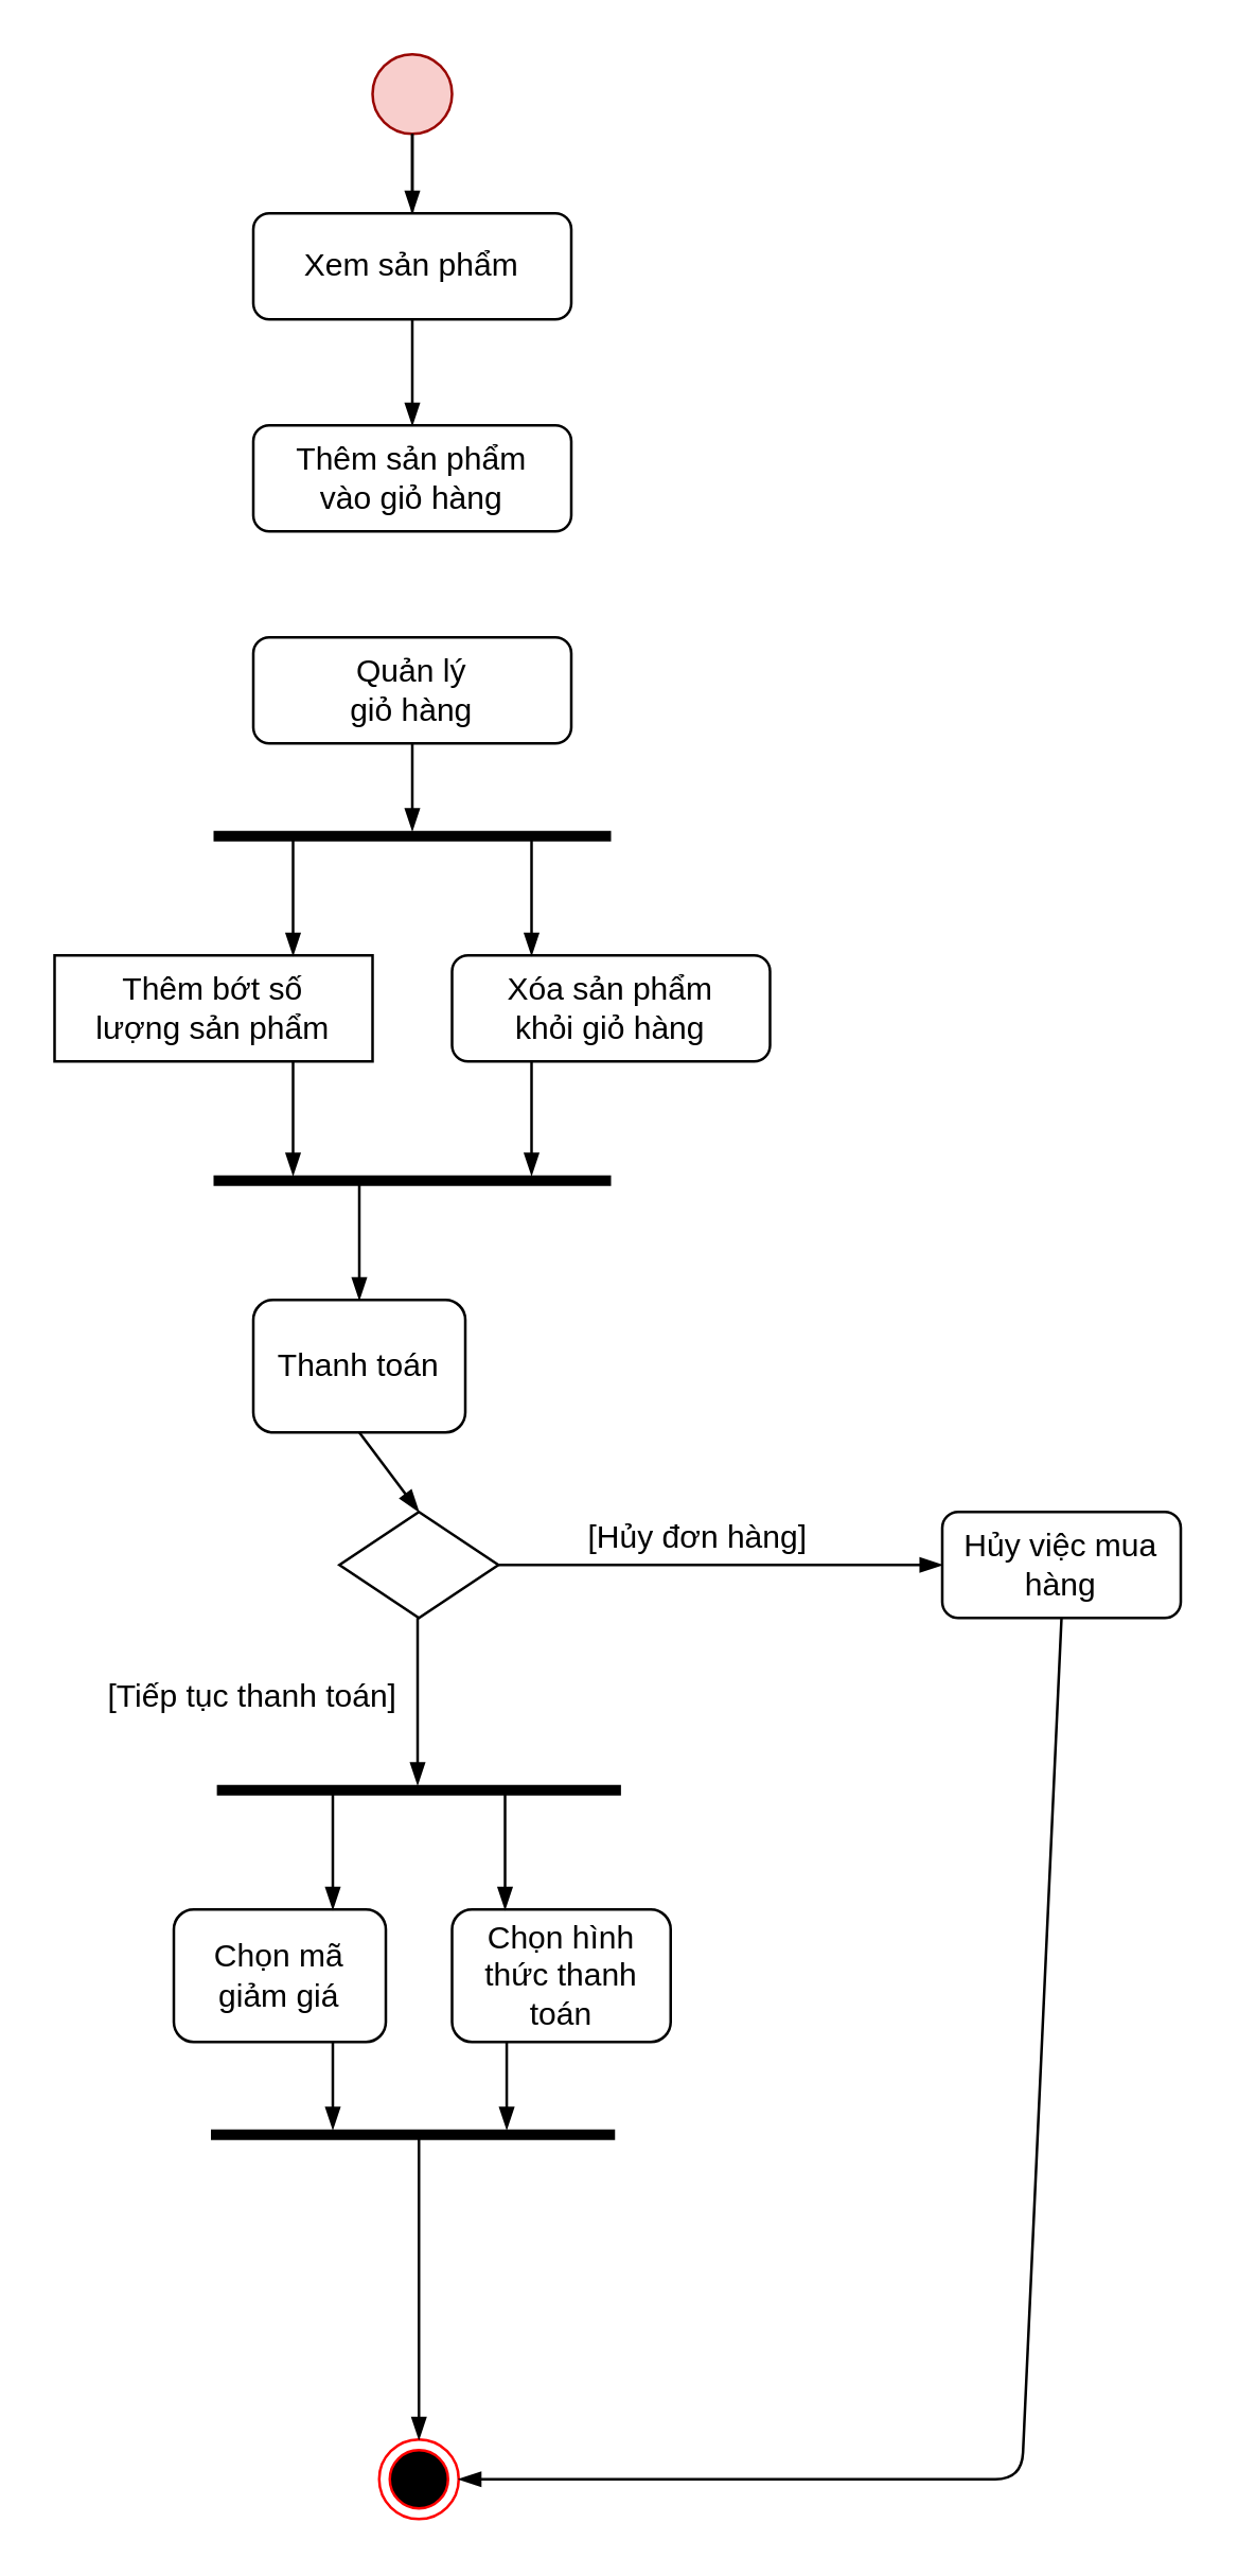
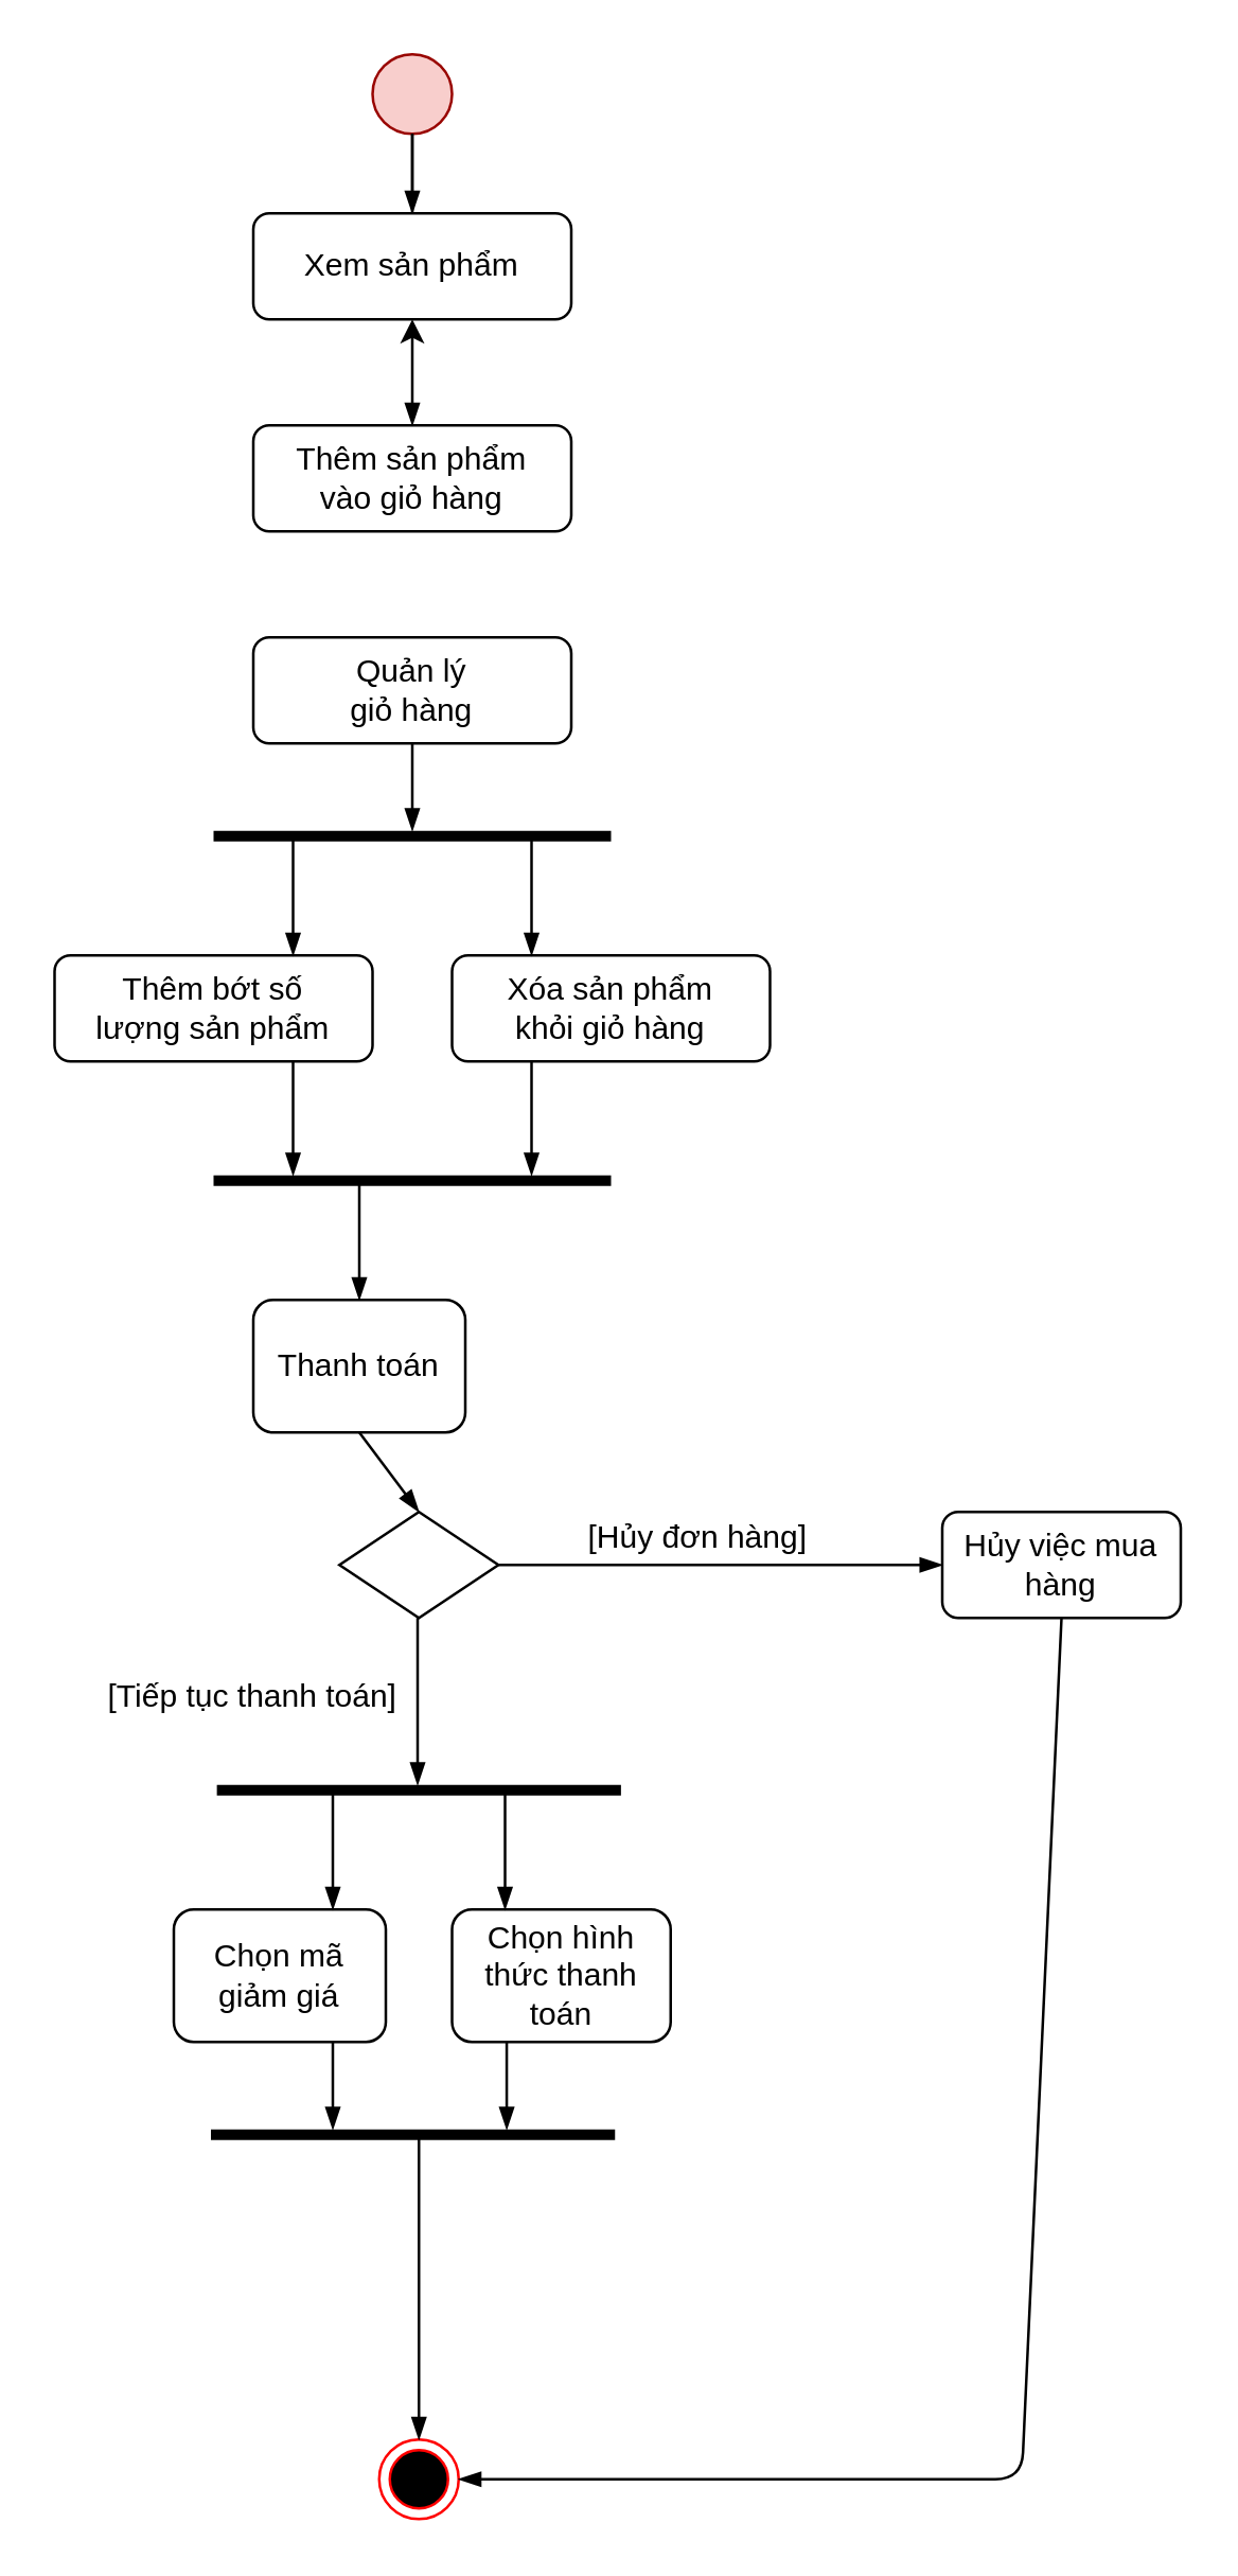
  <mxCell id="0" />
  <mxCell id="1" parent="0" />
  <mxCell id="2" value="" style="ellipse;whiteSpace=wrap;html=1;aspect=fixed;fillColor=#f8cecc;strokeColor=#990500;" vertex="1" parent="1"><mxGeometry x="140" y="20" width="30" height="30" as="geometry" /></mxCell>
  <mxCell id="3" value="" style="edgeStyle=orthogonalEdgeStyle;rounded=0;orthogonalLoop=1;jettySize=auto;html=1;endArrow=none;endFill=0;startArrow=blockThin;startFill=1;" edge="1" parent="1" source="4" target="2"><mxGeometry relative="1" as="geometry" /></mxCell>
  <mxCell id="4" value="Xem sản phẩm" style="rounded=1;whiteSpace=wrap;html=1;" vertex="1" parent="1"><mxGeometry x="95" y="80" width="120" height="40" as="geometry" /></mxCell>
  <mxCell id="5" value="Thêm sản phẩm&lt;br&gt;vào giỏ hàng" style="rounded=1;whiteSpace=wrap;html=1;" vertex="1" parent="1"><mxGeometry x="95" y="160" width="120" height="40" as="geometry" /></mxCell>
  <mxCell id="6" value="Quản lý&lt;br&gt;giỏ hàng" style="rounded=1;whiteSpace=wrap;html=1;" vertex="1" parent="1"><mxGeometry x="95" y="240" width="120" height="40" as="geometry" /></mxCell>
- <mxCell id="7" value="Thêm bớt số&lt;br&gt;lượng sản phẩm" style="whiteSpace=wrap;html=1;rounded=0;" vertex="1" parent="1"><mxGeometry x="20" y="360" width="120" height="40" as="geometry" /></mxCell>
+ <mxCell id="7" value="Thêm bớt số&lt;br&gt;lượng sản phẩm" style="rounded=1;whiteSpace=wrap;html=1;" vertex="1" parent="1"><mxGeometry x="20" y="360" width="120" height="40" as="geometry" /></mxCell>
  <mxCell id="8" value="Xóa sản phẩm&lt;br&gt;khỏi giỏ hàng" style="rounded=1;whiteSpace=wrap;html=1;" vertex="1" parent="1"><mxGeometry x="170" y="360" width="120" height="40" as="geometry" /></mxCell>
  <mxCell id="9" value="" style="endArrow=none;html=1;entryX=0.5;entryY=1;entryDx=0;entryDy=0;" edge="1" parent="1" target="2"><mxGeometry width="50" height="50" relative="1" as="geometry"><mxPoint x="155" y="80" as="sourcePoint" /><mxPoint x="180" y="280" as="targetPoint" /></mxGeometry></mxCell>
- <mxCell id="10" value="" style="endArrow=none;html=1;entryX=0.5;entryY=1;entryDx=0;entryDy=0;exitX=0.5;exitY=0;exitDx=0;exitDy=0;startArrow=blockThin;startFill=1;" edge="1" parent="1" source="5" target="4"><mxGeometry width="50" height="50" relative="1" as="geometry"><mxPoint x="130" y="330" as="sourcePoint" /><mxPoint x="180" y="280" as="targetPoint" /></mxGeometry></mxCell>
+ <mxCell id="10" value="" style="endArrow=classic;html=1;entryX=0.5;entryY=1;entryDx=0;entryDy=0;exitX=0.5;exitY=0;exitDx=0;exitDy=0;startArrow=blockThin;startFill=1;" edge="1" parent="1" source="5" target="4"><mxGeometry width="50" height="50" relative="1" as="geometry"><mxPoint x="130" y="330" as="sourcePoint" /><mxPoint x="180" y="280" as="targetPoint" /></mxGeometry></mxCell>
  <mxCell id="11" value="" style="endArrow=none;startArrow=blockThin;html=1;endFill=0;startFill=1;exitX=0.75;exitY=0;exitDx=0;exitDy=0;" edge="1" parent="1" source="7" target="13"><mxGeometry width="50" height="50" relative="1" as="geometry"><mxPoint x="70" y="320" as="sourcePoint" /><mxPoint x="110" y="320" as="targetPoint" /></mxGeometry></mxCell>
  <mxCell id="12" value="" style="endArrow=none;startArrow=blockThin;html=1;endFill=0;startFill=1;exitX=0.25;exitY=0;exitDx=0;exitDy=0;" edge="1" parent="1" source="8" target="13"><mxGeometry width="50" height="50" relative="1" as="geometry"><mxPoint x="290" y="320" as="sourcePoint" /><mxPoint x="140" y="420" as="targetPoint" /></mxGeometry></mxCell>
  <mxCell id="13" value="" style="line;strokeWidth=4;html=1;perimeter=backbonePerimeter;points=[];outlineConnect=0;" vertex="1" parent="1"><mxGeometry x="80" y="310" width="150" height="10" as="geometry" /></mxCell>
  <mxCell id="14" value="" style="endArrow=none;startArrow=blockThin;html=1;entryX=0.5;entryY=1;entryDx=0;entryDy=0;endFill=0;startFill=1;" edge="1" parent="1" source="13" target="6"><mxGeometry width="50" height="50" relative="1" as="geometry"><mxPoint x="165" y="250" as="sourcePoint" /><mxPoint x="165" y="210" as="targetPoint" /></mxGeometry></mxCell>
  <mxCell id="15" value="" style="line;strokeWidth=4;html=1;perimeter=backbonePerimeter;points=[];outlineConnect=0;" vertex="1" parent="1"><mxGeometry x="80" y="440" width="150" height="10" as="geometry" /></mxCell>
  <mxCell id="16" value="" style="endArrow=none;startArrow=blockThin;html=1;endFill=0;startFill=1;entryX=0.75;entryY=1;entryDx=0;entryDy=0;" edge="1" parent="1" source="15" target="7"><mxGeometry width="50" height="50" relative="1" as="geometry"><mxPoint x="120" y="370" as="sourcePoint" /><mxPoint x="120" y="326" as="targetPoint" /></mxGeometry></mxCell>
  <mxCell id="17" value="" style="endArrow=none;startArrow=blockThin;html=1;endFill=0;startFill=1;entryX=0.25;entryY=1;entryDx=0;entryDy=0;" edge="1" parent="1" source="15" target="8"><mxGeometry width="50" height="50" relative="1" as="geometry"><mxPoint x="120" y="463" as="sourcePoint" /><mxPoint x="120" y="410" as="targetPoint" /></mxGeometry></mxCell>
  <mxCell id="18" value="" style="endArrow=none;startArrow=blockThin;html=1;endFill=0;startFill=1;exitX=0.5;exitY=0;exitDx=0;exitDy=0;" edge="1" parent="1" source="19" target="15"><mxGeometry width="50" height="50" relative="1" as="geometry"><mxPoint x="140" y="510" as="sourcePoint" /><mxPoint x="150" y="450" as="targetPoint" /></mxGeometry></mxCell>
  <mxCell id="19" value="Thanh toán" style="rounded=1;whiteSpace=wrap;html=1;" vertex="1" parent="1"><mxGeometry x="95" y="490" width="80" height="50" as="geometry" /></mxCell>
  <mxCell id="20" value="" style="rhombus;whiteSpace=wrap;html=1;strokeColor=#000000;" vertex="1" parent="1"><mxGeometry x="127.5" y="570" width="60" height="40" as="geometry" /></mxCell>
  <mxCell id="21" value="" style="endArrow=none;startArrow=blockThin;html=1;endFill=0;startFill=1;exitX=0.5;exitY=0;exitDx=0;exitDy=0;entryX=0.5;entryY=1;entryDx=0;entryDy=0;" edge="1" parent="1" source="20" target="19"><mxGeometry width="50" height="50" relative="1" as="geometry"><mxPoint x="167.5" y="500" as="sourcePoint" /><mxPoint x="167.5" y="456" as="targetPoint" /></mxGeometry></mxCell>
  <mxCell id="22" value="Chọn mã giảm giá" style="rounded=1;whiteSpace=wrap;html=1;" vertex="1" parent="1"><mxGeometry x="65" y="720" width="80" height="50" as="geometry" /></mxCell>
  <mxCell id="23" value="Chọn hình thức thanh toán&lt;br&gt;" style="rounded=1;whiteSpace=wrap;html=1;" vertex="1" parent="1"><mxGeometry x="170" y="720" width="82.5" height="50" as="geometry" /></mxCell>
  <mxCell id="24" value="" style="line;strokeWidth=4;html=1;perimeter=backbonePerimeter;points=[];outlineConnect=0;" vertex="1" parent="1"><mxGeometry x="81.25" y="670" width="152.5" height="10" as="geometry" /></mxCell>
  <mxCell id="25" value="" style="endArrow=none;startArrow=blockThin;html=1;endFill=0;startFill=1;" edge="1" parent="1" source="24"><mxGeometry width="50" height="50" relative="1" as="geometry"><mxPoint x="157" y="650" as="sourcePoint" /><mxPoint x="157" y="610" as="targetPoint" /></mxGeometry></mxCell>
  <mxCell id="26" value="" style="endArrow=none;startArrow=blockThin;html=1;endFill=0;startFill=1;exitX=0.75;exitY=0;exitDx=0;exitDy=0;" edge="1" parent="1" source="22" target="24"><mxGeometry width="50" height="50" relative="1" as="geometry"><mxPoint x="167" y="683" as="sourcePoint" /><mxPoint x="167" y="620" as="targetPoint" /></mxGeometry></mxCell>
  <mxCell id="27" value="" style="endArrow=none;startArrow=blockThin;html=1;endFill=0;startFill=1;" edge="1" parent="1" target="24"><mxGeometry width="50" height="50" relative="1" as="geometry"><mxPoint x="190" y="720" as="sourcePoint" /><mxPoint x="130" y="686" as="targetPoint" /></mxGeometry></mxCell>
  <mxCell id="28" value="Hủy việc mua hàng" style="rounded=1;whiteSpace=wrap;html=1;" vertex="1" parent="1"><mxGeometry x="355" y="570" width="90" height="40" as="geometry" /></mxCell>
  <mxCell id="29" value="" style="endArrow=none;startArrow=blockThin;html=1;endFill=0;startFill=1;exitX=0;exitY=0.5;exitDx=0;exitDy=0;entryX=1;entryY=0.5;entryDx=0;entryDy=0;" edge="1" parent="1" source="28" target="20"><mxGeometry width="50" height="50" relative="1" as="geometry"><mxPoint x="167.5" y="500" as="sourcePoint" /><mxPoint x="167.5" y="456" as="targetPoint" /></mxGeometry></mxCell>
  <mxCell id="30" value="[Hủy đơn hàng]" style="text;html=1;strokeColor=none;fillColor=none;align=center;verticalAlign=middle;whiteSpace=wrap;rounded=0;" vertex="1" parent="1"><mxGeometry x="215" y="570" width="96.25" height="20" as="geometry" /></mxCell>
  <mxCell id="31" value="[Tiếp tục thanh toán]" style="text;html=1;strokeColor=none;fillColor=none;align=center;verticalAlign=middle;whiteSpace=wrap;rounded=0;" vertex="1" parent="1"><mxGeometry x="30" y="630" width="130" height="20" as="geometry" /></mxCell>
  <mxCell id="32" value="" style="line;strokeWidth=4;html=1;perimeter=backbonePerimeter;points=[];outlineConnect=0;" vertex="1" parent="1"><mxGeometry x="79" y="800" width="152.5" height="10" as="geometry" /></mxCell>
  <mxCell id="33" value="" style="endArrow=none;startArrow=blockThin;html=1;endFill=0;startFill=1;entryX=0.75;entryY=1;entryDx=0;entryDy=0;" edge="1" parent="1" source="32" target="22"><mxGeometry width="50" height="50" relative="1" as="geometry"><mxPoint x="135" y="730" as="sourcePoint" /><mxPoint x="135" y="686.167" as="targetPoint" /></mxGeometry></mxCell>
  <mxCell id="34" value="" style="endArrow=none;startArrow=blockThin;html=1;endFill=0;startFill=1;entryX=0.25;entryY=1;entryDx=0;entryDy=0;" edge="1" parent="1" source="32" target="23"><mxGeometry width="50" height="50" relative="1" as="geometry"><mxPoint x="135" y="813" as="sourcePoint" /><mxPoint x="135" y="780" as="targetPoint" /></mxGeometry></mxCell>
  <mxCell id="35" value="" style="ellipse;html=1;shape=endState;fillColor=#000000;strokeColor=#ff0000;" vertex="1" parent="1"><mxGeometry x="142.5" y="920" width="30" height="30" as="geometry" /></mxCell>
  <mxCell id="36" value="" style="endArrow=none;startArrow=blockThin;html=1;endFill=0;startFill=1;exitX=0.5;exitY=0;exitDx=0;exitDy=0;" edge="1" parent="1" source="35" target="32"><mxGeometry width="50" height="50" relative="1" as="geometry"><mxPoint x="135" y="813" as="sourcePoint" /><mxPoint x="135" y="780" as="targetPoint" /></mxGeometry></mxCell>
  <mxCell id="37" value="" style="endArrow=none;startArrow=blockThin;html=1;endFill=0;startFill=1;exitX=1;exitY=0.5;exitDx=0;exitDy=0;entryX=0.5;entryY=1;entryDx=0;entryDy=0;" edge="1" parent="1" source="35" target="28"><mxGeometry width="50" height="50" relative="1" as="geometry"><mxPoint x="167.5" y="930" as="sourcePoint" /><mxPoint x="167.5" y="816.167" as="targetPoint" /><Array as="points"><mxPoint x="385" y="935" /></Array></mxGeometry></mxCell>
